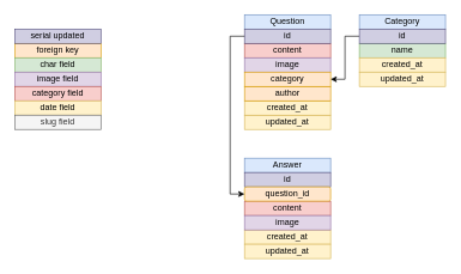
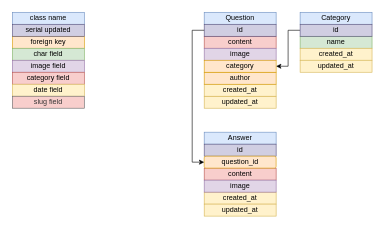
  <mxCell id="0" />
  <mxCell id="1" parent="0" />
+ <mxCell id="2" value="class name" style="rounded=0;whiteSpace=wrap;html=1;fillColor=#dae8fc;strokeColor=#6c8ebf;" parent="1" vertex="1"><mxGeometry x="20" y="20" width="120" height="20" as="geometry" /></mxCell>
  <mxCell id="3" value="foreign key" style="rounded=0;whiteSpace=wrap;html=1;fillColor=#ffe6cc;strokeColor=#d79b00;" parent="1" vertex="1"><mxGeometry x="20" y="60" width="120" height="20" as="geometry" /></mxCell>
  <mxCell id="4" value="char field" style="rounded=0;whiteSpace=wrap;html=1;fillColor=#d5e8d4;strokeColor=#82b366;" parent="1" vertex="1"><mxGeometry x="20" y="80" width="120" height="20" as="geometry" /></mxCell>
  <mxCell id="5" value="image field" style="rounded=0;whiteSpace=wrap;html=1;fillColor=#e1d5e7;strokeColor=#9673a6;" parent="1" vertex="1"><mxGeometry x="20" y="100" width="120" height="20" as="geometry" /></mxCell>
  <mxCell id="6" value="category field" style="rounded=0;whiteSpace=wrap;html=1;fillColor=#f8cecc;strokeColor=#b85450;" parent="1" vertex="1"><mxGeometry x="20" y="120" width="120" height="20" as="geometry" /></mxCell>
  <mxCell id="7" value="date field" style="rounded=0;whiteSpace=wrap;html=1;fillColor=#fff2cc;strokeColor=#d6b656;" parent="1" vertex="1"><mxGeometry x="20" y="140" width="120" height="20" as="geometry" /></mxCell>
  <mxCell id="8" value="Category" style="rounded=0;whiteSpace=wrap;html=1;fillColor=#dae8fc;strokeColor=#6c8ebf;" parent="1" vertex="1"><mxGeometry x="500" y="20" width="120" height="20" as="geometry" /></mxCell>
  <mxCell id="9" value="name" style="rounded=0;whiteSpace=wrap;html=1;fillColor=#d5e8d4;strokeColor=#82b366;" parent="1" vertex="1"><mxGeometry x="500" y="60" width="120" height="20" as="geometry" /></mxCell>
  <mxCell id="10" value="created_at" style="rounded=0;whiteSpace=wrap;html=1;fillColor=#fff2cc;strokeColor=#d6b656;" parent="1" vertex="1"><mxGeometry x="500" y="80" width="120" height="20" as="geometry" /></mxCell>
  <mxCell id="11" value="updated_at" style="rounded=0;whiteSpace=wrap;html=1;fillColor=#fff2cc;strokeColor=#d6b656;" parent="1" vertex="1"><mxGeometry x="500" y="100" width="120" height="20" as="geometry" /></mxCell>
  <mxCell id="12" value="Answer" style="rounded=0;whiteSpace=wrap;html=1;fillColor=#dae8fc;strokeColor=#6c8ebf;" parent="1" vertex="1"><mxGeometry x="340" y="220" width="120" height="20" as="geometry" /></mxCell>
  <mxCell id="13" value="id" style="rounded=0;whiteSpace=wrap;html=1;fillColor=#d0cee2;strokeColor=#56517e;" parent="1" vertex="1"><mxGeometry x="340" y="240" width="120" height="20" as="geometry" /></mxCell>
  <mxCell id="14" value="content" style="rounded=0;whiteSpace=wrap;html=1;fillColor=#f8cecc;strokeColor=#b85450;" parent="1" vertex="1"><mxGeometry x="340" y="280" width="120" height="20" as="geometry" /></mxCell>
  <mxCell id="15" value="created_at" style="rounded=0;whiteSpace=wrap;html=1;fillColor=#fff2cc;strokeColor=#d6b656;" parent="1" vertex="1"><mxGeometry x="340" y="320" width="120" height="20" as="geometry" /></mxCell>
  <mxCell id="16" value="updated_at" style="rounded=0;whiteSpace=wrap;html=1;fillColor=#fff2cc;strokeColor=#d6b656;" parent="1" vertex="1"><mxGeometry x="340" y="340" width="120" height="20" as="geometry" /></mxCell>
- <mxCell id="17" value="slug field" style="rounded=0;whiteSpace=wrap;html=1;fillColor=#f5f5f5;strokeColor=#666666;fontColor=#333333;" parent="1" vertex="1"><mxGeometry x="20" y="160" width="120" height="20" as="geometry" /></mxCell>
+ <mxCell id="17" value="slug field" style="rounded=0;whiteSpace=wrap;html=1;fillColor=#f8cecc;strokeColor=#666666;fontColor=#333333;" parent="1" vertex="1"><mxGeometry x="20" y="160" width="120" height="20" as="geometry" /></mxCell>
  <mxCell id="18" value="Question" style="rounded=0;whiteSpace=wrap;html=1;fillColor=#dae8fc;strokeColor=#6c8ebf;" parent="1" vertex="1"><mxGeometry x="340" y="20" width="120" height="20" as="geometry" /></mxCell>
  <mxCell id="19" value="content" style="rounded=0;whiteSpace=wrap;html=1;fillColor=#f8cecc;strokeColor=#b85450;" parent="1" vertex="1"><mxGeometry x="340" y="60" width="120" height="20" as="geometry" /></mxCell>
  <mxCell id="20" value="image" style="rounded=0;whiteSpace=wrap;html=1;fillColor=#e1d5e7;strokeColor=#9673a6;" parent="1" vertex="1"><mxGeometry x="340" y="80" width="120" height="20" as="geometry" /></mxCell>
  <mxCell id="21" value="updated_at" style="rounded=0;whiteSpace=wrap;html=1;fillColor=#fff2cc;strokeColor=#d6b656;" parent="1" vertex="1"><mxGeometry x="340" y="160" width="120" height="20" as="geometry" /></mxCell>
  <mxCell id="22" value="created_at" style="rounded=0;whiteSpace=wrap;html=1;fillColor=#fff2cc;strokeColor=#d6b656;" parent="1" vertex="1"><mxGeometry x="340" y="140" width="120" height="20" as="geometry" /></mxCell>
  <mxCell id="23" value="author" style="rounded=0;whiteSpace=wrap;html=1;fillColor=#ffe6cc;strokeColor=#d79b00;" parent="1" vertex="1"><mxGeometry x="340" y="120" width="120" height="20" as="geometry" /></mxCell>
  <mxCell id="24" value="id" style="rounded=0;whiteSpace=wrap;html=1;fillColor=#d0cee2;strokeColor=#56517e;" parent="1" vertex="1"><mxGeometry x="340" y="40" width="120" height="20" as="geometry" /></mxCell>
  <mxCell id="25" value="question_id" style="whiteSpace=wrap;html=1;fillColor=#ffe6cc;strokeColor=#d79b00;rounded=1;" parent="1" vertex="1"><mxGeometry x="340" y="260" width="120" height="20" as="geometry" /></mxCell>
  <mxCell id="26" value="category" style="rounded=0;whiteSpace=wrap;html=1;fillColor=#ffe6cc;strokeColor=#d79b00;" parent="1" vertex="1"><mxGeometry x="340" y="100" width="120" height="20" as="geometry" /></mxCell>
  <mxCell id="27" style="edgeStyle=orthogonalEdgeStyle;rounded=0;orthogonalLoop=1;jettySize=auto;html=1;entryX=1;entryY=0.5;entryDx=0;entryDy=0;" parent="1" source="28" target="26" edge="1"><mxGeometry relative="1" as="geometry" /></mxCell>
  <mxCell id="28" value="id" style="rounded=0;whiteSpace=wrap;html=1;fillColor=#d0cee2;strokeColor=#56517e;" parent="1" vertex="1"><mxGeometry x="500" y="40" width="120" height="20" as="geometry" /></mxCell>
  <mxCell id="29" style="edgeStyle=orthogonalEdgeStyle;rounded=0;orthogonalLoop=1;jettySize=auto;html=1;entryX=0;entryY=0.5;entryDx=0;entryDy=0;exitX=0;exitY=0.5;exitDx=0;exitDy=0;" parent="1" source="24" target="25" edge="1"><mxGeometry relative="1" as="geometry"><Array as="points"><mxPoint x="320" y="50" /><mxPoint x="320" y="270" /></Array></mxGeometry></mxCell>
  <mxCell id="30" value="image" style="rounded=0;whiteSpace=wrap;html=1;fillColor=#e1d5e7;strokeColor=#9673a6;" parent="1" vertex="1"><mxGeometry x="340" y="300" width="120" height="20" as="geometry" /></mxCell>
  <mxCell id="31" value="serial updated" style="rounded=0;whiteSpace=wrap;html=1;fillColor=#d0cee2;strokeColor=#56517e;" parent="1" vertex="1"><mxGeometry x="20" y="40" width="120" height="20" as="geometry" /></mxCell>
